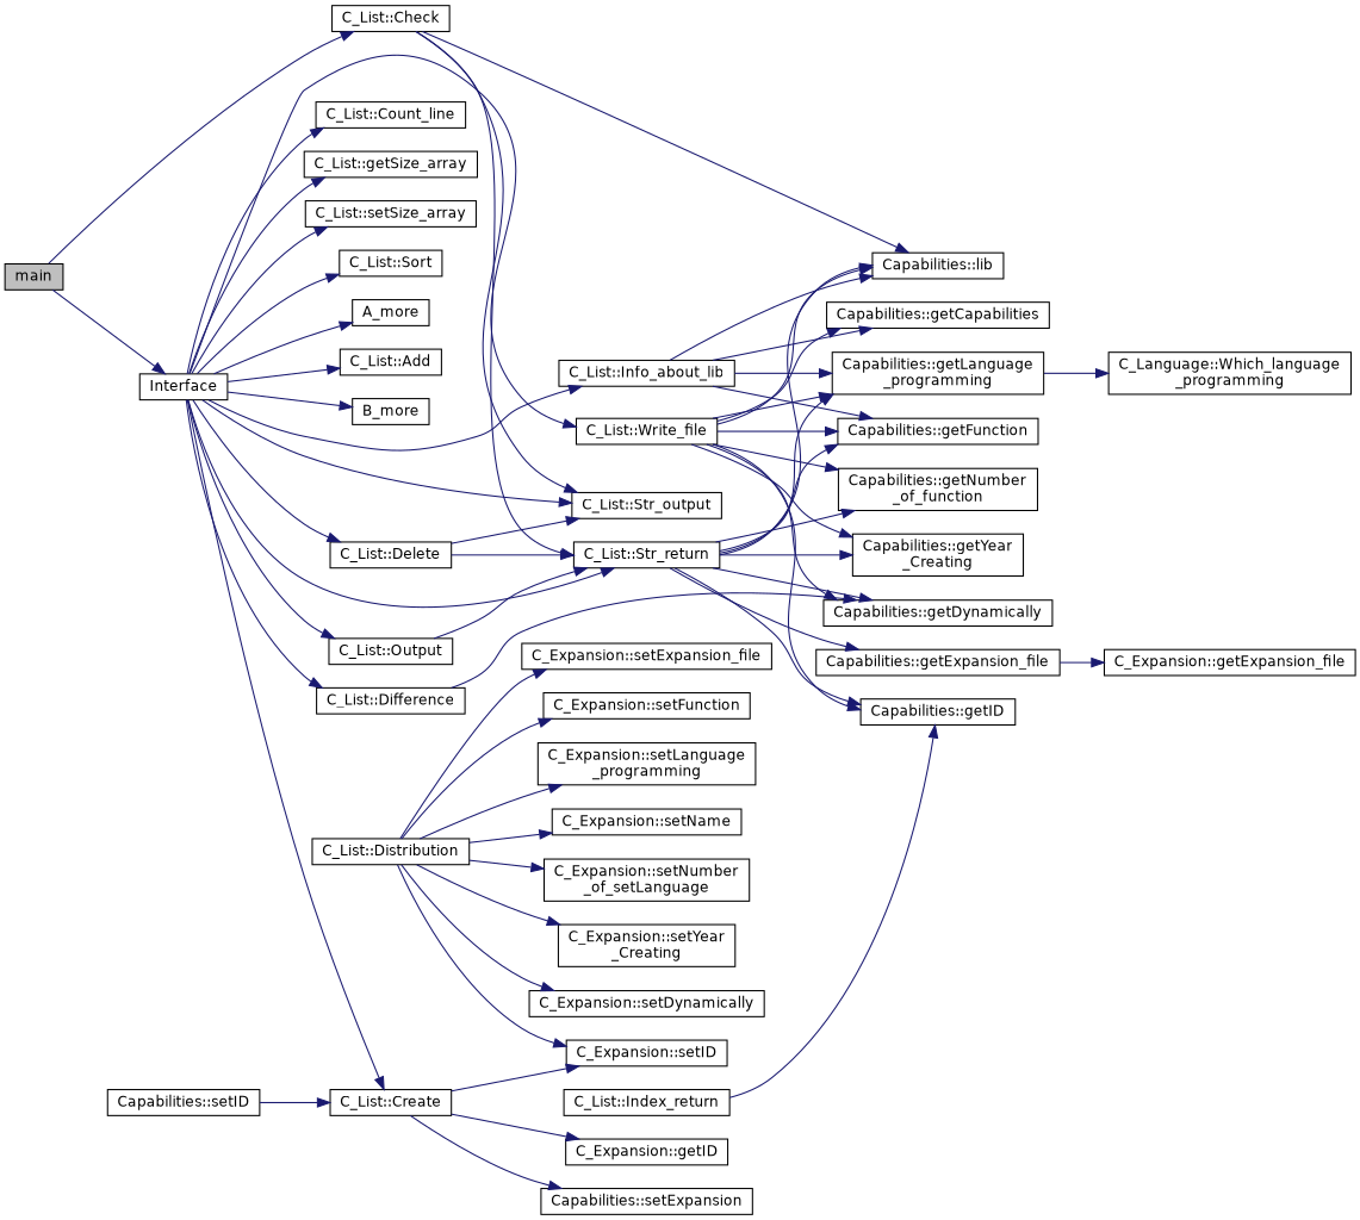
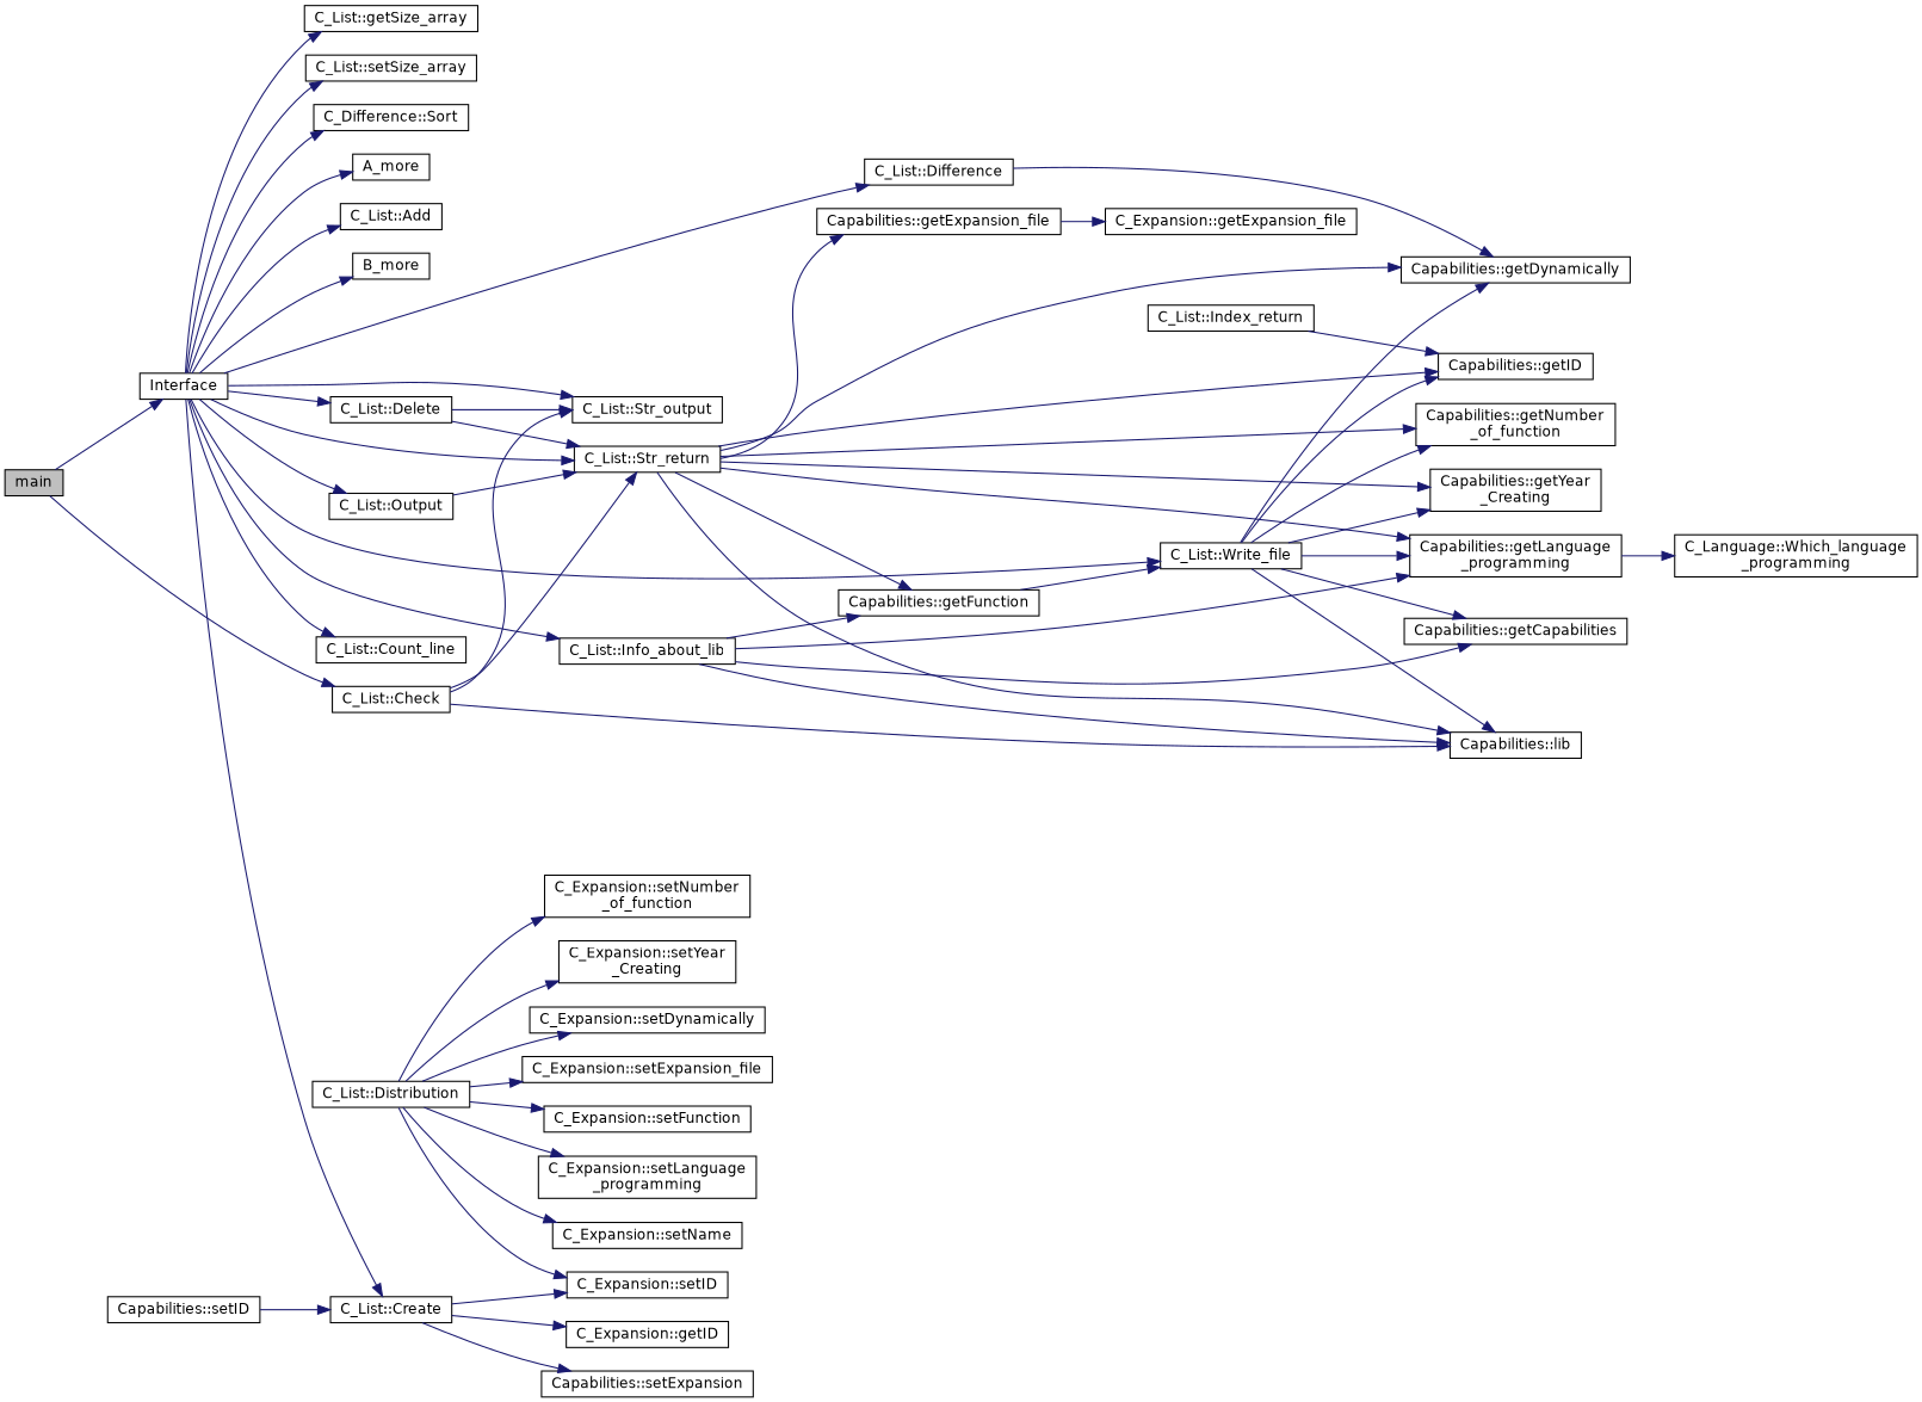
  digraph {
    rankdir=LR
    node [color=black fillcolor=white fontname=Helvetica fontsize=12 shape=record style=filled]
    edge [color=midnightblue fontname=Helvetica fontsize=12 labelfontname=Helvetica labelfontsize=12 style=solid]
    n1 [fillcolor=grey75 fontcolor=black height=0.2 label=main width=0.4]
    n2 [height=0.2 label=Interface width=0.4]
    n3 [height=0.2 label="C_List::Check" width=0.4]
    n4 [height=0.2 label=A_more width=0.4]
    n5 [height=0.2 label="C_List::Add" width=0.4]
    n6 [height=0.2 label=B_more width=0.4]
    n7 [height=0.2 label="C_List::Str_output" width=0.4]
    n8 [height=0.2 label="C_List::Str_return" width=0.4]
    n9 [height=0.2 label="C_List::Count_line" width=0.4]
    n10 [height=0.2 label="C_List::Create" width=0.4]
    n11 [height=0.2 label="C_List::Delete" width=0.4]
    n12 [height=0.2 label="C_List::Difference" width=0.4]
    n13 [height=0.2 label="C_List::getSize_array" width=0.4]
    n14 [height=0.2 label="C_List::Info_about_lib" width=0.4]
    n15 [height=0.2 label="C_List::Output" width=0.4]
    n16 [height=0.2 label="C_List::setSize_array" width=0.4]
-   n17 [height=0.2 label="C_List::Sort" width=0.4]
+   n17 [height=0.2 label="C_Difference::Sort" width=0.4]
    n18 [height=0.2 label="C_List::Write_file" width=0.4]
    n19 [height=0.2 label="Capabilities::lib" width=0.4]
    n20 [height=0.2 label="Capabilities::getDynamically" width=0.4]
    n21 [height=0.2 label="Capabilities::getExpansion_file" width=0.4]
    n22 [height=0.2 label="Capabilities::getFunction" width=0.4]
    n23 [height=0.2 label="Capabilities::getID" width=0.4]
    n24 [height=0.2 label="Capabilities::getLanguage\l_programming" width=0.4]
    n25 [height=0.2 label="Capabilities::getNumber\l_of_function" width=0.4]
    n26 [height=0.2 label="Capabilities::getYear\l_Creating" width=0.4]
    n27 [height=0.2 label="C_Expansion::getID" width=0.4]
    n28 [height=0.2 label="Capabilities::setExpansion" width=0.4]
    n29 [height=0.2 label="C_Expansion::setID" width=0.4]
    n30 [height=0.2 label="C_List::Index_return" width=0.4]
    n31 [height=0.2 label="Capabilities::getCapabilities" width=0.4]
    n32 [height=0.2 label="C_Expansion::getExpansion_file" width=0.4]
    n33 [height=0.2 label="C_Language::Which_language\l_programming" width=0.4]
    n34 [height=0.2 label="Capabilities::setID" width=0.4]
    n35 [height=0.2 label="C_List::Distribution" width=0.4]
    n36 [height=0.2 label="C_Expansion::setDynamically" width=0.4]
    n37 [height=0.2 label="C_Expansion::setExpansion_file" width=0.4]
    n38 [height=0.2 label="C_Expansion::setFunction" width=0.4]
    n39 [height=0.2 label="C_Expansion::setLanguage\l_programming" width=0.4]
    n40 [height=0.2 label="C_Expansion::setName" width=0.4]
-   n41 [height=0.2 label="C_Expansion::setNumber\l_of_setLanguage" width=0.4]
+   n41 [height=0.2 label="C_Expansion::setNumber\l_of_function" width=0.4]
    n42 [height=0.2 label="C_Expansion::setYear\l_Creating" width=0.4]
    n1 -> n2
    n1 -> n3
    n2 -> n4
    n2 -> n5
    n2 -> n6
    n2 -> n7
    n2 -> n8
    n2 -> n9
    n2 -> n10
    n2 -> n11
    n2 -> n12
    n2 -> n13
    n2 -> n14
    n2 -> n15
    n2 -> n16
    n2 -> n17
    n2 -> n18
    n3 -> n7
    n3 -> n8
    n3 -> n19
    n8 -> n19
    n8 -> n20
    n8 -> n21
    n8 -> n22
    n8 -> n23
    n8 -> n24
    n8 -> n25
    n8 -> n26
    n10 -> n27
    n10 -> n28
    n10 -> n29
    n11 -> n7
    n11 -> n8
    n12 -> n20
    n14 -> n19
    n14 -> n22
    n14 -> n24
    n14 -> n31
    n15 -> n8
    n18 -> n19
    n18 -> n20
-   n18 -> n22
+   n22 -> n18
    n18 -> n23
    n18 -> n24
    n18 -> n25
    n18 -> n26
    n18 -> n31
    n21 -> n32
    n24 -> n33
    n30 -> n23
    n34 -> n10
    n35 -> n29
    n35 -> n36
    n35 -> n37
    n35 -> n38
    n35 -> n39
    n35 -> n40
    n35 -> n41
    n35 -> n42
  }
